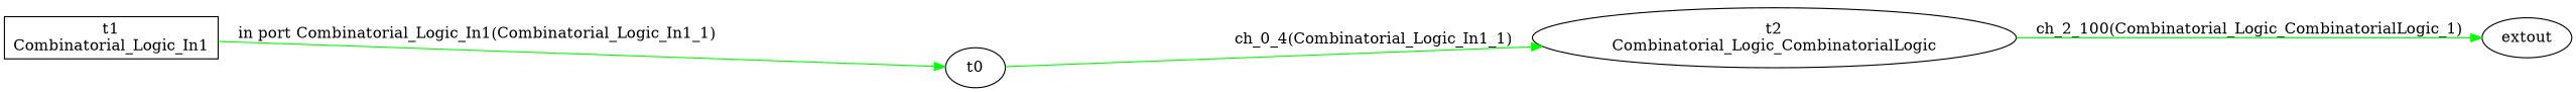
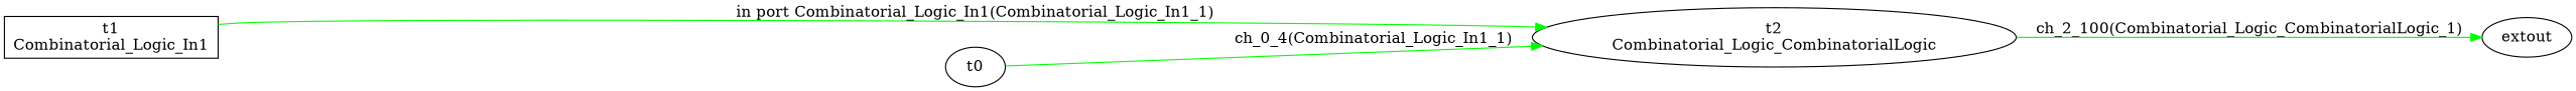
  digraph {
    rankdir=LR
    edge [color=green]
    n1 [label="t2\nCombinatorial_Logic_CombinatorialLogic"]
    n2 [label=extout]
    t0
    n4 [label="t1\nCombinatorial_Logic_In1" shape=box]
    n1 -> n2 [label="ch_2_100(Combinatorial_Logic_CombinatorialLogic_1)"]
    t0 -> n1 [label="ch_0_4(Combinatorial_Logic_In1_1)"]
-   n4 -> t0 [label="in port Combinatorial_Logic_In1(Combinatorial_Logic_In1_1)"]
+   n4 -> n1 [label="in port Combinatorial_Logic_In1(Combinatorial_Logic_In1_1)"]
  }
